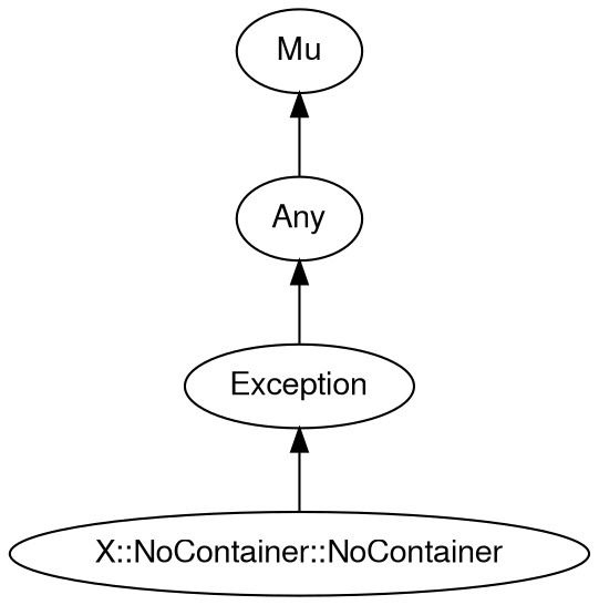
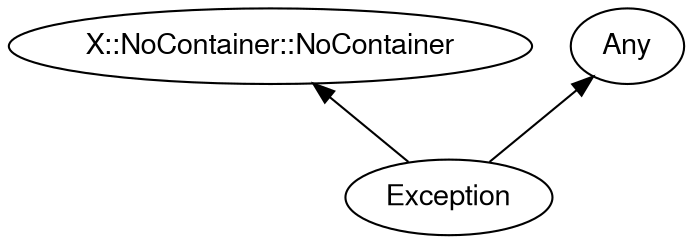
  digraph {
    rankdir=BT
    splines=polyline
    node [color="#000000" fontcolor="#000000" fontname=FreeSans]
    edge [color="#000000"]
    n1 [label="X::NoContainer::NoContainer"]
    Exception
    Any
-   Mu
-   n1 -> Exception
+   Exception -> n1
    Exception -> Any
-   Any -> Mu
  }
